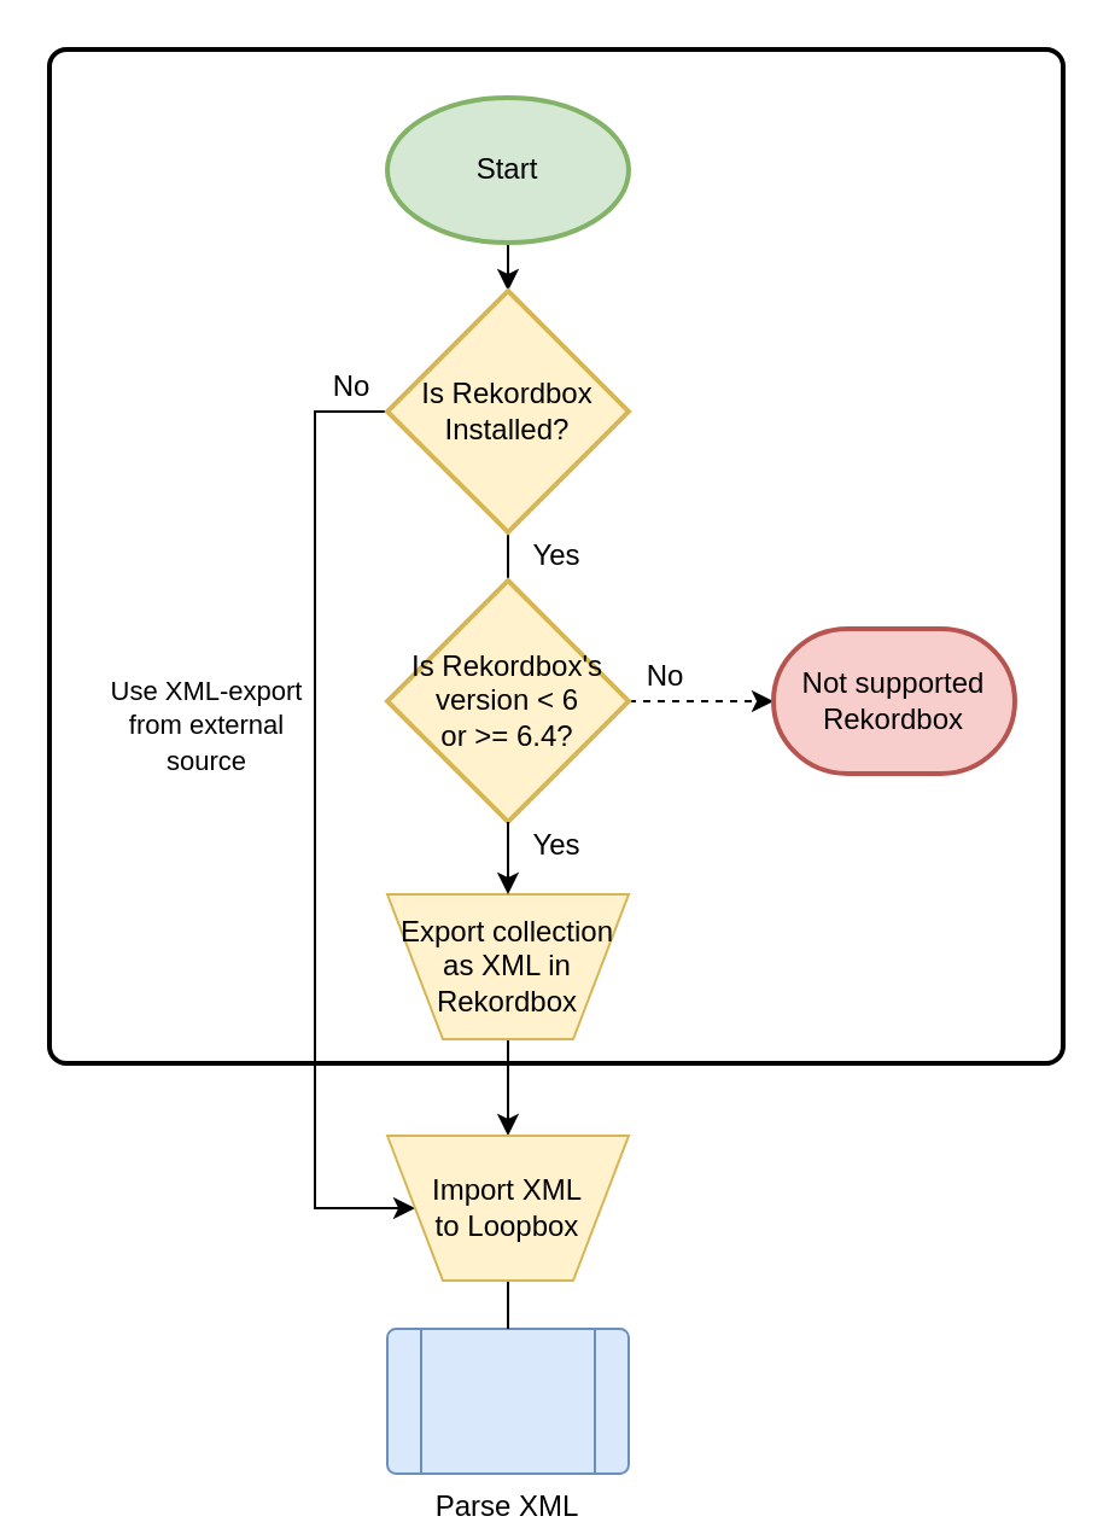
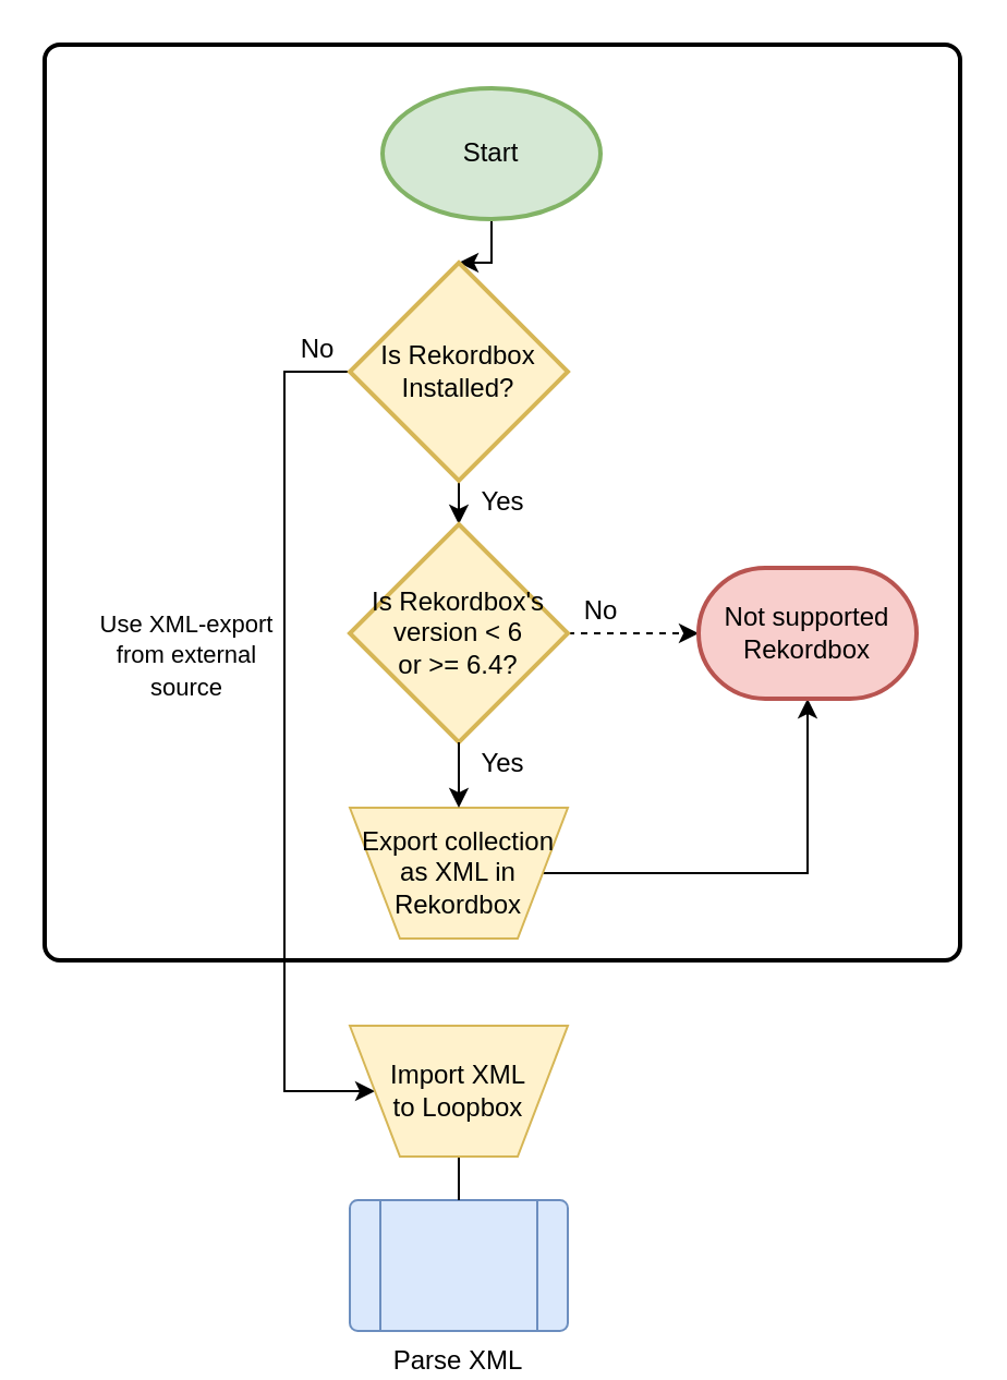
  <mxCell id="0" />
  <mxCell id="1" parent="0" />
  <mxCell id="2" value="" style="rounded=1;whiteSpace=wrap;html=1;absoluteArcSize=1;arcSize=14;strokeWidth=2;" parent="1" vertex="1"><mxGeometry x="20" y="20" width="420" height="420" as="geometry" /></mxCell>
  <mxCell id="3" style="edgeStyle=orthogonalEdgeStyle;rounded=0;orthogonalLoop=1;jettySize=auto;html=1;" parent="1" source="4" target="7" edge="1"><mxGeometry relative="1" as="geometry" /></mxCell>
- <mxCell id="4" value="Start" style="strokeWidth=2;html=1;shape=mxgraph.flowchart.start_1;whiteSpace=wrap;fillColor=#d5e8d4;strokeColor=#82b366;" parent="1" vertex="1"><mxGeometry x="160" y="40" width="100" height="60" as="geometry" /></mxCell>
- <mxCell id="5" style="edgeStyle=orthogonalEdgeStyle;rounded=0;orthogonalLoop=1;jettySize=auto;html=1;endArrow=none;" parent="1" source="7" target="10" edge="1"><mxGeometry relative="1" as="geometry" /></mxCell>
+ <mxCell id="4" value="Start" style="strokeWidth=2;html=1;shape=mxgraph.flowchart.start_1;whiteSpace=wrap;fillColor=#d5e8d4;strokeColor=#82b366;" parent="1" vertex="1"><mxGeometry x="175" y="40" width="100" height="60" as="geometry" /></mxCell>
+ <mxCell id="5" style="edgeStyle=orthogonalEdgeStyle;rounded=0;orthogonalLoop=1;jettySize=auto;html=1;" parent="1" source="7" target="10" edge="1"><mxGeometry relative="1" as="geometry" /></mxCell>
  <mxCell id="6" style="edgeStyle=orthogonalEdgeStyle;rounded=0;orthogonalLoop=1;jettySize=auto;html=1;entryX=0;entryY=0.5;entryDx=0;entryDy=0;" parent="1" source="7" target="14" edge="1"><mxGeometry relative="1" as="geometry"><Array as="points"><mxPoint x="130" y="170" /><mxPoint x="130" y="500" /></Array></mxGeometry></mxCell>
  <mxCell id="7" value="Is Rekordbox&lt;br&gt;Installed?" style="strokeWidth=2;html=1;shape=mxgraph.flowchart.decision;whiteSpace=wrap;fillColor=#fff2cc;strokeColor=#d6b656;" parent="1" vertex="1"><mxGeometry x="160" y="120" width="100" height="100" as="geometry" /></mxCell>
  <mxCell id="8" style="edgeStyle=orthogonalEdgeStyle;rounded=0;orthogonalLoop=1;jettySize=auto;html=1;entryX=0;entryY=0.5;entryDx=0;entryDy=0;entryPerimeter=0;dashed=1;" parent="1" source="10" target="15" edge="1"><mxGeometry relative="1" as="geometry" /></mxCell>
- <mxCell id="9" style="edgeStyle=orthogonalEdgeStyle;rounded=0;orthogonalLoop=1;jettySize=auto;html=1;startArrow=none;" parent="1" source="20" target="14" edge="1"><mxGeometry relative="1" as="geometry" /></mxCell>
+ <mxCell id="9" style="edgeStyle=orthogonalEdgeStyle;rounded=0;orthogonalLoop=1;jettySize=auto;html=1;startArrow=none;" parent="1" source="20" target="15" edge="1"><mxGeometry relative="1" as="geometry" /></mxCell>
  <mxCell id="10" value="Is Rekordbox's&lt;br&gt;version &amp;lt; 6&lt;br&gt;or &amp;gt;= 6.4?" style="strokeWidth=2;html=1;shape=mxgraph.flowchart.decision;whiteSpace=wrap;fillColor=#fff2cc;strokeColor=#d6b656;" parent="1" vertex="1"><mxGeometry x="160" y="240" width="100" height="100" as="geometry" /></mxCell>
  <mxCell id="11" value="Yes" style="text;html=1;align=center;verticalAlign=middle;resizable=0;points=[];autosize=1;strokeColor=none;fillColor=none;" parent="1" vertex="1"><mxGeometry x="210" y="220" width="40" height="20" as="geometry" /></mxCell>
  <mxCell id="12" value="Parse XML" style="verticalLabelPosition=bottom;verticalAlign=top;html=1;shape=process;whiteSpace=wrap;rounded=1;size=0.14;arcSize=6;fillColor=#dae8fc;strokeColor=#6c8ebf;" parent="1" vertex="1"><mxGeometry x="160" y="550" width="100" height="60" as="geometry" /></mxCell>
  <mxCell id="13" style="edgeStyle=orthogonalEdgeStyle;rounded=0;orthogonalLoop=1;jettySize=auto;html=1;endArrow=none;" edge="1" parent="1" source="14" target="12"><mxGeometry relative="1" as="geometry" /></mxCell>
  <mxCell id="14" value="Import XML&lt;br&gt;to Loopbox" style="verticalLabelPosition=middle;verticalAlign=middle;html=1;shape=trapezoid;perimeter=trapezoidPerimeter;whiteSpace=wrap;size=0.23;arcSize=10;flipV=1;labelPosition=center;align=center;fillColor=#fff2cc;strokeColor=#d6b656;" parent="1" vertex="1"><mxGeometry x="160" y="470" width="100" height="60" as="geometry" /></mxCell>
  <mxCell id="15" value="Not supported&lt;br&gt;Rekordbox" style="strokeWidth=2;html=1;shape=mxgraph.flowchart.terminator;whiteSpace=wrap;fillColor=#f8cecc;strokeColor=#b85450;" parent="1" vertex="1"><mxGeometry x="320" y="260" width="100" height="60" as="geometry" /></mxCell>
  <mxCell id="16" value="No" style="text;html=1;align=center;verticalAlign=middle;resizable=0;points=[];autosize=1;strokeColor=none;fillColor=none;" parent="1" vertex="1"><mxGeometry x="260" y="270" width="30" height="20" as="geometry" /></mxCell>
  <mxCell id="17" value="No" style="text;html=1;align=center;verticalAlign=middle;resizable=0;points=[];autosize=1;strokeColor=none;fillColor=none;" parent="1" vertex="1"><mxGeometry x="130" y="150" width="30" height="20" as="geometry" /></mxCell>
  <mxCell id="18" value="&lt;span style=&quot;font-size: 11px; background-color: rgb(255, 255, 255);&quot;&gt;Use XML-export&lt;/span&gt;&lt;br style=&quot;font-size: 11px;&quot;&gt;&lt;span style=&quot;font-size: 11px; background-color: rgb(255, 255, 255);&quot;&gt;from external&lt;/span&gt;&lt;br style=&quot;font-size: 11px;&quot;&gt;&lt;span style=&quot;font-size: 11px; background-color: rgb(255, 255, 255);&quot;&gt;source&lt;/span&gt;" style="text;html=1;align=center;verticalAlign=middle;resizable=0;points=[];autosize=1;strokeColor=none;fillColor=none;" parent="1" vertex="1"><mxGeometry x="40" y="275" width="90" height="50" as="geometry" /></mxCell>
  <mxCell id="19" value="Yes" style="text;html=1;align=center;verticalAlign=middle;resizable=0;points=[];autosize=1;strokeColor=none;fillColor=none;" parent="1" vertex="1"><mxGeometry x="210" y="340" width="40" height="20" as="geometry" /></mxCell>
  <mxCell id="20" value="Export collection&lt;br&gt;as XML in&lt;br&gt;Rekordbox" style="verticalLabelPosition=middle;verticalAlign=middle;html=1;shape=trapezoid;perimeter=trapezoidPerimeter;whiteSpace=wrap;size=0.23;arcSize=10;flipV=1;labelPosition=center;align=center;fillColor=#fff2cc;strokeColor=#d6b656;" parent="1" vertex="1"><mxGeometry x="160" y="370" width="100" height="60" as="geometry" /></mxCell>
  <mxCell id="21" value="" style="edgeStyle=orthogonalEdgeStyle;rounded=0;orthogonalLoop=1;jettySize=auto;html=1;endArrow=classic;endFill=1;" parent="1" source="10" target="20" edge="1"><mxGeometry relative="1" as="geometry"><mxPoint x="210" y="340" as="sourcePoint" /><mxPoint x="210" y="470" as="targetPoint" /></mxGeometry></mxCell>
